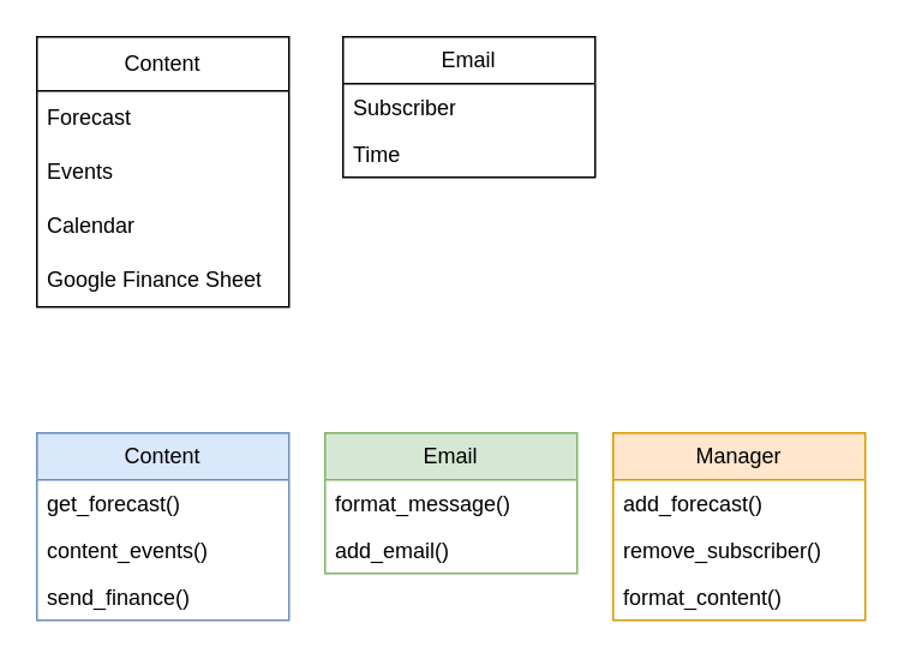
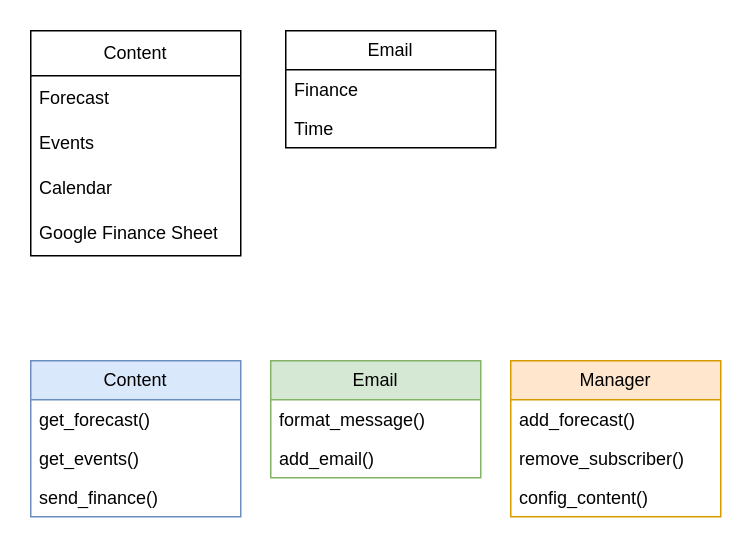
  <mxCell id="0" />
  <mxCell id="1" parent="0" />
  <mxCell id="2" value="Email" style="swimlane;fontStyle=0;childLayout=stackLayout;horizontal=1;startSize=26;horizontalStack=0;resizeParent=1;resizeParentMax=0;resizeLast=0;collapsible=1;marginBottom=0;whiteSpace=wrap;html=1;" vertex="1" parent="1"><mxGeometry x="190" y="20" width="140" height="78" as="geometry" /></mxCell>
- <mxCell id="3" value="Subscriber" style="text;strokeColor=none;fillColor=none;align=left;verticalAlign=top;spacingLeft=4;spacingRight=4;overflow=hidden;rotatable=0;points=[[0,0.5],[1,0.5]];portConstraint=eastwest;whiteSpace=wrap;html=1;" vertex="1" parent="2"><mxGeometry y="26" width="140" height="26" as="geometry" /></mxCell>
+ <mxCell id="3" value="Finance" style="text;strokeColor=none;fillColor=none;align=left;verticalAlign=top;spacingLeft=4;spacingRight=4;overflow=hidden;rotatable=0;points=[[0,0.5],[1,0.5]];portConstraint=eastwest;whiteSpace=wrap;html=1;" vertex="1" parent="2"><mxGeometry y="26" width="140" height="26" as="geometry" /></mxCell>
  <mxCell id="4" value="Time" style="text;strokeColor=none;fillColor=none;align=left;verticalAlign=top;spacingLeft=4;spacingRight=4;overflow=hidden;rotatable=0;points=[[0,0.5],[1,0.5]];portConstraint=eastwest;whiteSpace=wrap;html=1;" vertex="1" parent="2"><mxGeometry y="52" width="140" height="26" as="geometry" /></mxCell>
  <mxCell id="5" value="Content" style="swimlane;fontStyle=0;childLayout=stackLayout;horizontal=1;startSize=30;horizontalStack=0;resizeParent=1;resizeParentMax=0;resizeLast=0;collapsible=1;marginBottom=0;whiteSpace=wrap;html=1;" vertex="1" parent="1"><mxGeometry x="20" y="20" width="140" height="150" as="geometry" /></mxCell>
  <mxCell id="6" value="Forecast" style="text;strokeColor=none;fillColor=none;align=left;verticalAlign=middle;spacingLeft=4;spacingRight=4;overflow=hidden;points=[[0,0.5],[1,0.5]];portConstraint=eastwest;rotatable=0;whiteSpace=wrap;html=1;" vertex="1" parent="5"><mxGeometry y="30" width="140" height="30" as="geometry" /></mxCell>
  <mxCell id="7" value="Events" style="text;strokeColor=none;fillColor=none;align=left;verticalAlign=middle;spacingLeft=4;spacingRight=4;overflow=hidden;points=[[0,0.5],[1,0.5]];portConstraint=eastwest;rotatable=0;whiteSpace=wrap;html=1;" vertex="1" parent="5"><mxGeometry y="60" width="140" height="30" as="geometry" /></mxCell>
  <mxCell id="8" value="Calendar" style="text;strokeColor=none;fillColor=none;align=left;verticalAlign=middle;spacingLeft=4;spacingRight=4;overflow=hidden;points=[[0,0.5],[1,0.5]];portConstraint=eastwest;rotatable=0;whiteSpace=wrap;html=1;" vertex="1" parent="5"><mxGeometry y="90" width="140" height="30" as="geometry" /></mxCell>
  <mxCell id="9" value="Google Finance Sheet" style="text;strokeColor=none;fillColor=none;align=left;verticalAlign=middle;spacingLeft=4;spacingRight=4;overflow=hidden;points=[[0,0.5],[1,0.5]];portConstraint=eastwest;rotatable=0;whiteSpace=wrap;html=1;" vertex="1" parent="5"><mxGeometry y="120" width="140" height="30" as="geometry" /></mxCell>
  <mxCell id="10" value="Content" style="swimlane;fontStyle=0;childLayout=stackLayout;horizontal=1;startSize=26;fillColor=#dae8fc;horizontalStack=0;resizeParent=1;resizeParentMax=0;resizeLast=0;collapsible=1;marginBottom=0;whiteSpace=wrap;html=1;strokeColor=#6c8ebf;" vertex="1" parent="1"><mxGeometry x="20" y="240" width="140" height="104" as="geometry" /></mxCell>
  <mxCell id="11" value="get_forecast()" style="text;strokeColor=none;fillColor=none;align=left;verticalAlign=top;spacingLeft=4;spacingRight=4;overflow=hidden;rotatable=0;points=[[0,0.5],[1,0.5]];portConstraint=eastwest;whiteSpace=wrap;html=1;" vertex="1" parent="10"><mxGeometry y="26" width="140" height="26" as="geometry" /></mxCell>
- <mxCell id="12" value="content_events()" style="text;strokeColor=none;fillColor=none;align=left;verticalAlign=top;spacingLeft=4;spacingRight=4;overflow=hidden;rotatable=0;points=[[0,0.5],[1,0.5]];portConstraint=eastwest;whiteSpace=wrap;html=1;" vertex="1" parent="10"><mxGeometry y="52" width="140" height="26" as="geometry" /></mxCell>
+ <mxCell id="12" value="get_events()" style="text;strokeColor=none;fillColor=none;align=left;verticalAlign=top;spacingLeft=4;spacingRight=4;overflow=hidden;rotatable=0;points=[[0,0.5],[1,0.5]];portConstraint=eastwest;whiteSpace=wrap;html=1;" vertex="1" parent="10"><mxGeometry y="52" width="140" height="26" as="geometry" /></mxCell>
  <mxCell id="13" value="send_finance()" style="text;strokeColor=none;fillColor=none;align=left;verticalAlign=top;spacingLeft=4;spacingRight=4;overflow=hidden;rotatable=0;points=[[0,0.5],[1,0.5]];portConstraint=eastwest;whiteSpace=wrap;html=1;" vertex="1" parent="10"><mxGeometry y="78" width="140" height="26" as="geometry" /></mxCell>
  <mxCell id="14" value="Email" style="swimlane;fontStyle=0;childLayout=stackLayout;horizontal=1;startSize=26;fillColor=#d5e8d4;horizontalStack=0;resizeParent=1;resizeParentMax=0;resizeLast=0;collapsible=1;marginBottom=0;whiteSpace=wrap;html=1;strokeColor=#82b366;" vertex="1" parent="1"><mxGeometry x="180" y="240" width="140" height="78" as="geometry" /></mxCell>
  <mxCell id="15" value="format_message()" style="text;strokeColor=none;fillColor=none;align=left;verticalAlign=top;spacingLeft=4;spacingRight=4;overflow=hidden;rotatable=0;points=[[0,0.5],[1,0.5]];portConstraint=eastwest;whiteSpace=wrap;html=1;" vertex="1" parent="14"><mxGeometry y="26" width="140" height="26" as="geometry" /></mxCell>
  <mxCell id="16" value="add_email()" style="text;strokeColor=none;fillColor=none;align=left;verticalAlign=top;spacingLeft=4;spacingRight=4;overflow=hidden;rotatable=0;points=[[0,0.5],[1,0.5]];portConstraint=eastwest;whiteSpace=wrap;html=1;" vertex="1" parent="14"><mxGeometry y="52" width="140" height="26" as="geometry" /></mxCell>
  <mxCell id="17" value="Manager" style="swimlane;fontStyle=0;childLayout=stackLayout;horizontal=1;startSize=26;fillColor=#ffe6cc;horizontalStack=0;resizeParent=1;resizeParentMax=0;resizeLast=0;collapsible=1;marginBottom=0;whiteSpace=wrap;html=1;strokeColor=#d79b00;" vertex="1" parent="1"><mxGeometry x="340" y="240" width="140" height="104" as="geometry"><mxRectangle x="340" y="240" width="90" height="30" as="alternateBounds" /></mxGeometry></mxCell>
  <mxCell id="18" value="add_forecast()" style="text;strokeColor=none;fillColor=none;align=left;verticalAlign=top;spacingLeft=4;spacingRight=4;overflow=hidden;rotatable=0;points=[[0,0.5],[1,0.5]];portConstraint=eastwest;whiteSpace=wrap;html=1;" vertex="1" parent="17"><mxGeometry y="26" width="140" height="26" as="geometry" /></mxCell>
  <mxCell id="19" value="remove_subscriber()" style="text;strokeColor=none;fillColor=none;align=left;verticalAlign=top;spacingLeft=4;spacingRight=4;overflow=hidden;rotatable=0;points=[[0,0.5],[1,0.5]];portConstraint=eastwest;whiteSpace=wrap;html=1;" vertex="1" parent="17"><mxGeometry y="52" width="140" height="26" as="geometry" /></mxCell>
- <mxCell id="20" value="format_content()" style="text;strokeColor=none;fillColor=none;align=left;verticalAlign=top;spacingLeft=4;spacingRight=4;overflow=hidden;rotatable=0;points=[[0,0.5],[1,0.5]];portConstraint=eastwest;whiteSpace=wrap;html=1;" vertex="1" parent="17"><mxGeometry y="78" width="140" height="26" as="geometry" /></mxCell>
+ <mxCell id="20" value="config_content()" style="text;strokeColor=none;fillColor=none;align=left;verticalAlign=top;spacingLeft=4;spacingRight=4;overflow=hidden;rotatable=0;points=[[0,0.5],[1,0.5]];portConstraint=eastwest;whiteSpace=wrap;html=1;" vertex="1" parent="17"><mxGeometry y="78" width="140" height="26" as="geometry" /></mxCell>
